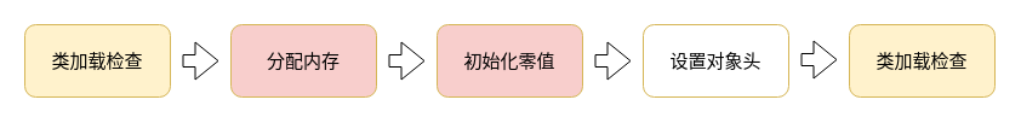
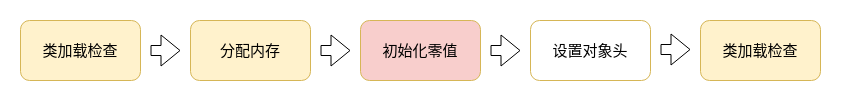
  <mxCell id="0" />
  <mxCell id="1" parent="0" />
  <mxCell id="2" value="&lt;font style=&quot;font-size: 15px&quot;&gt;类加载检查&lt;/font&gt;" style="rounded=1;whiteSpace=wrap;html=1;fillColor=#fff2cc;strokeColor=#d6b656;" vertex="1" parent="1"><mxGeometry x="20" y="20" width="120" height="60" as="geometry" /></mxCell>
- <mxCell id="3" value="&lt;font style=&quot;font-size: 15px&quot;&gt;分配内存&lt;/font&gt;" style="rounded=1;whiteSpace=wrap;html=1;fillColor=#f8cecc;strokeColor=#d6b656;" vertex="1" parent="1"><mxGeometry x="190" y="20" width="120" height="60" as="geometry" /></mxCell>
+ <mxCell id="3" value="&lt;font style=&quot;font-size: 15px&quot;&gt;分配内存&lt;/font&gt;" style="rounded=1;whiteSpace=wrap;html=1;fillColor=#fff2cc;strokeColor=#d6b656;" vertex="1" parent="1"><mxGeometry x="190" y="20" width="120" height="60" as="geometry" /></mxCell>
  <mxCell id="4" value="&lt;font style=&quot;font-size: 15px&quot;&gt;设置对象头&lt;/font&gt;" style="rounded=1;whiteSpace=wrap;html=1;fillColor=#ffffff;strokeColor=#d6b656;" vertex="1" parent="1"><mxGeometry x="530" y="20" width="120" height="60" as="geometry" /></mxCell>
  <mxCell id="5" value="&lt;font style=&quot;font-size: 15px&quot;&gt;初始化零值&lt;/font&gt;" style="rounded=1;whiteSpace=wrap;html=1;fillColor=#f8cecc;strokeColor=#d6b656;" vertex="1" parent="1"><mxGeometry x="360" y="20" width="120" height="60" as="geometry" /></mxCell>
  <mxCell id="6" value="" style="shape=flexArrow;endArrow=classic;html=1;" edge="1" parent="1"><mxGeometry width="50" height="50" relative="1" as="geometry"><mxPoint x="150" y="50" as="sourcePoint" /><mxPoint x="180" y="50" as="targetPoint" /></mxGeometry></mxCell>
  <mxCell id="7" value="" style="shape=flexArrow;endArrow=classic;html=1;" edge="1" parent="1"><mxGeometry width="50" height="50" relative="1" as="geometry"><mxPoint x="320" y="50" as="sourcePoint" /><mxPoint x="350" y="50" as="targetPoint" /></mxGeometry></mxCell>
  <mxCell id="8" value="" style="shape=flexArrow;endArrow=classic;html=1;" edge="1" parent="1"><mxGeometry width="50" height="50" relative="1" as="geometry"><mxPoint x="490" y="50" as="sourcePoint" /><mxPoint x="520" y="50" as="targetPoint" /></mxGeometry></mxCell>
  <mxCell id="9" value="&lt;font style=&quot;font-size: 15px&quot;&gt;类加载检查&lt;/font&gt;" style="rounded=1;whiteSpace=wrap;html=1;fillColor=#fff2cc;strokeColor=#d6b656;" vertex="1" parent="1"><mxGeometry x="700" y="20" width="120" height="60" as="geometry" /></mxCell>
  <mxCell id="10" value="" style="shape=flexArrow;endArrow=classic;html=1;" edge="1" parent="1"><mxGeometry width="50" height="50" relative="1" as="geometry"><mxPoint x="660" y="49" as="sourcePoint" /><mxPoint x="690" y="49" as="targetPoint" /></mxGeometry></mxCell>
